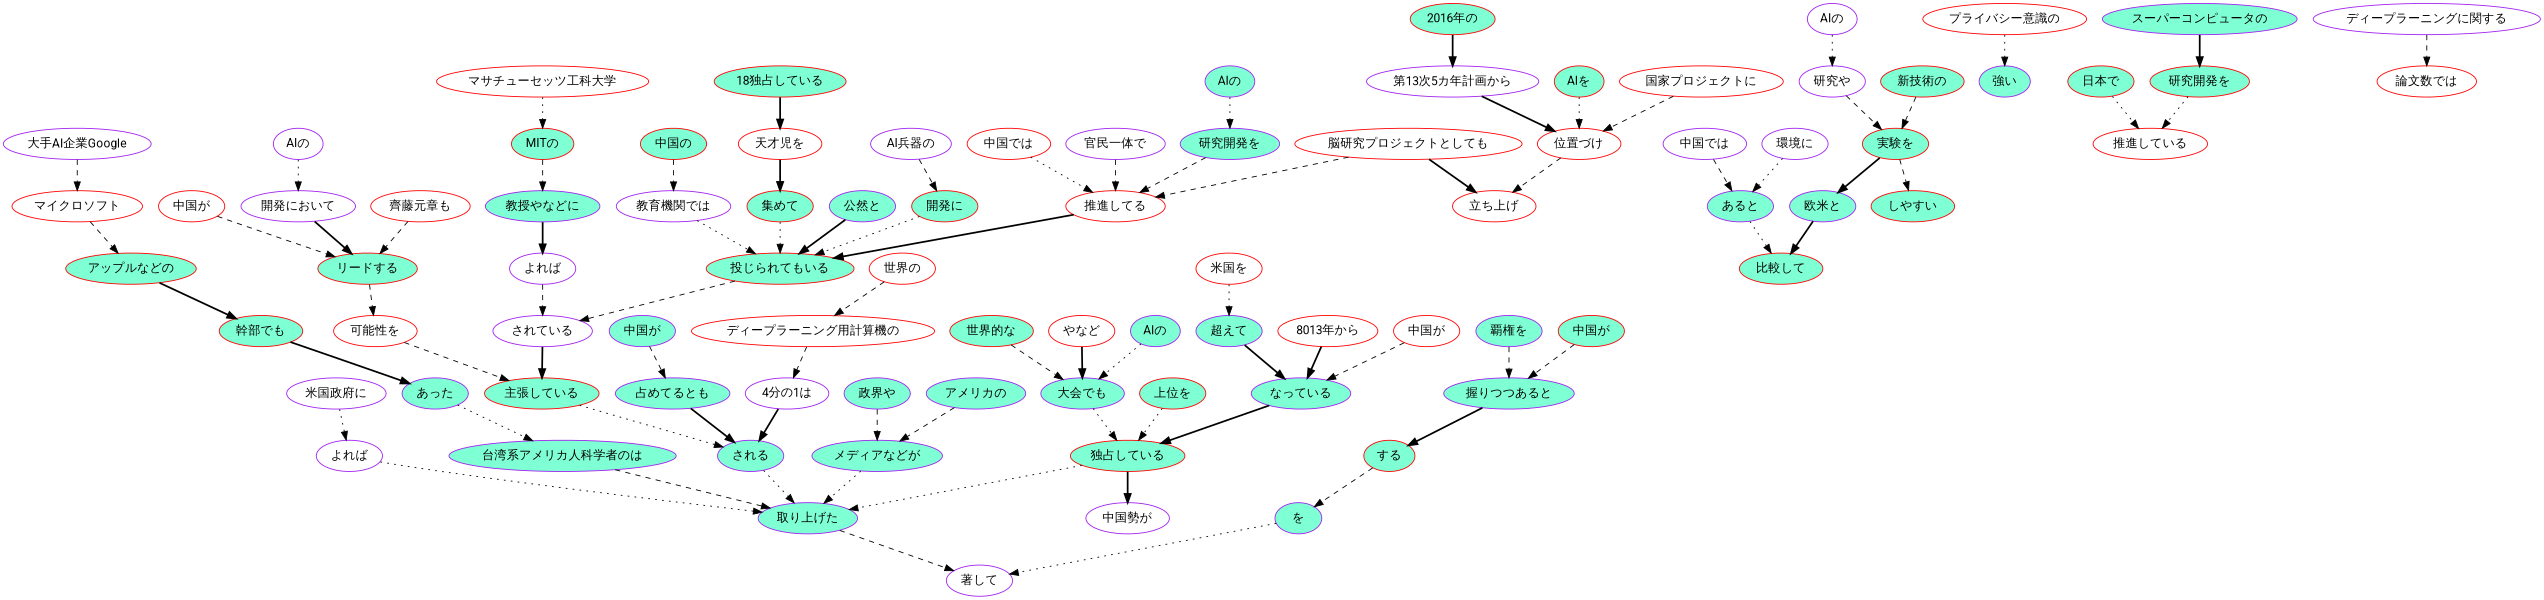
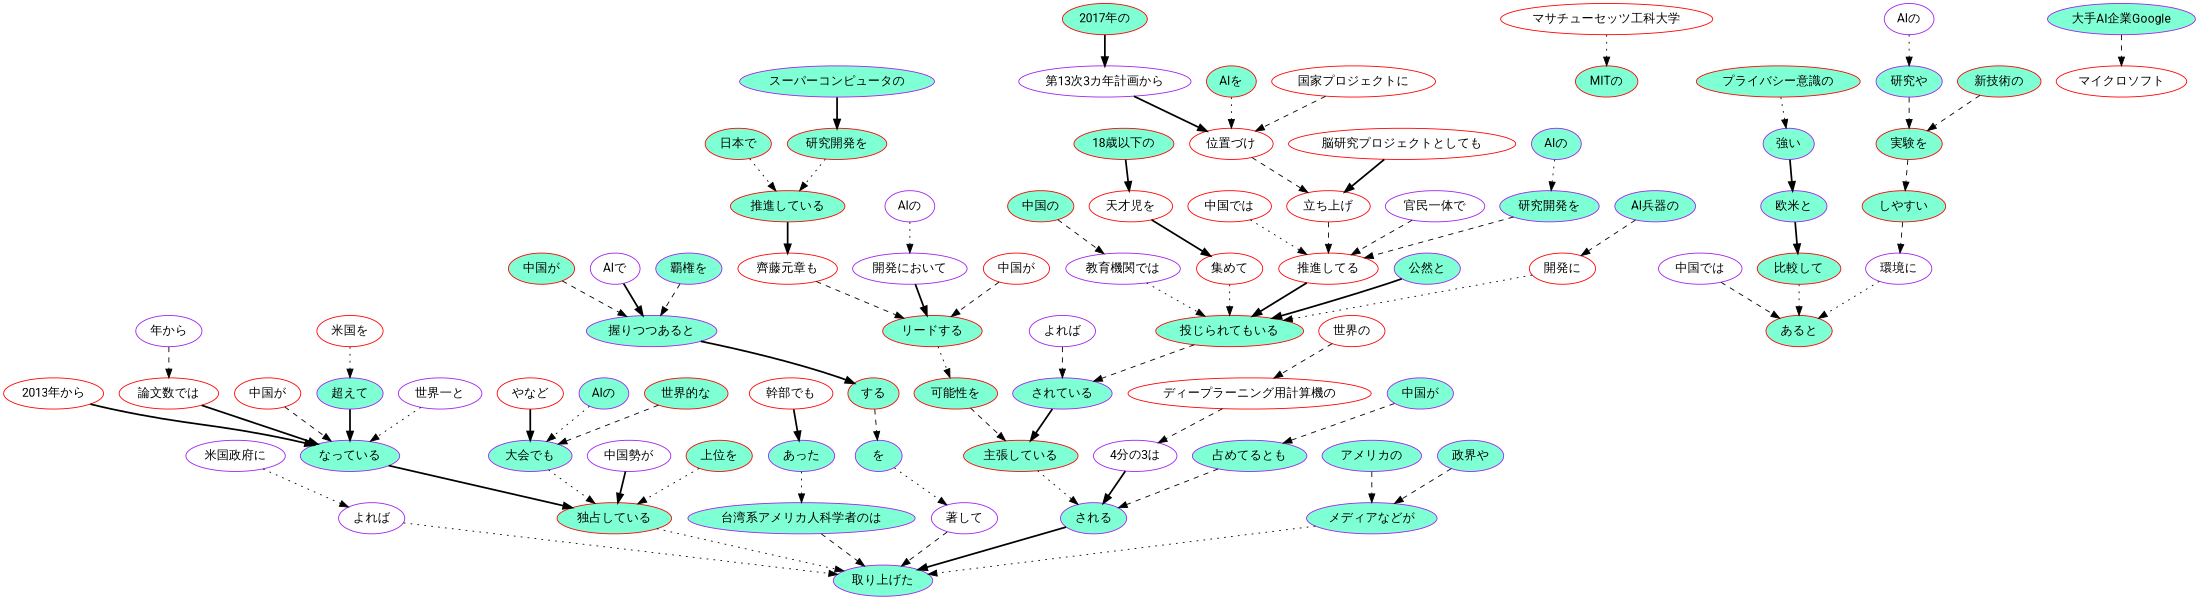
  digraph {
    fontname=Roboto
    node [color=purple fillcolor=aquamarine fontname=Roboto style=filled]
    edge [fontname=Roboto style=dashed]
    n1 [color=red fillcolor=white label="中国では"]
    n2 [color=red fillcolor=white label="推進してる"]
    n3 [color=red label="投じられてもいる"]
-   n4 [fillcolor=white label="されている"]
-   n5 [color=red label="2016年の"]
-   n6 [fillcolor=white label="第13次5カ年計画から"]
+   n4 [label="されている"]
+   n5 [color=red label="2017年の"]
+   n6 [fillcolor=white label="第13次3カ年計画から"]
    n7 [color=red fillcolor=white label="位置づけ"]
    n8 [color=red fillcolor=white label="立ち上げ"]
    n9 [color=red label="AIを"]
    n10 [color=red fillcolor=white label="国家プロジェクトに"]
    n11 [color=red fillcolor=white label="脳研究プロジェクトとしても"]
    n12 [fillcolor=white label="官民一体で"]
    n13 [label="AIの"]
    n14 [label="研究開発を"]
    n15 [color=red label="主張している"]
    n16 [color=red label="中国の"]
    n17 [fillcolor=white label="教育機関では"]
-   n18 [color=red label="18独占している"]
+   n18 [color=red label="18歳以下の"]
    n19 [color=red fillcolor=white label="天才児を"]
-   n20 [color=red label="集めて"]
+   n20 [color=red fillcolor=white label="集めて"]
    n21 [label="公然と"]
-   n22 [fillcolor=white label="AI兵器の"]
-   n23 [color=red label="開発に"]
+   n22 [label="AI兵器の"]
+   n23 [color=red fillcolor=white label="開発に"]
    n24 [label="される"]
    n25 [color=red fillcolor=white label="マサチューセッツ工科大学"]
    n26 [color=red label="MITの"]
-   n27 [label="教授やなどに"]
    n28 [fillcolor=white label="よれば"]
    n29 [fillcolor=white label="中国では"]
-   n30 [label="あると"]
-   n31 [color=red fillcolor=white label="プライバシー意識の"]
+   n30 [color=red label="あると"]
+   n31 [color=red label="プライバシー意識の"]
    n32 [label="強い"]
    n33 [label="欧米と"]
    n34 [color=red label="比較して"]
    n35 [fillcolor=white label="AIの"]
-   n36 [fillcolor=white label="研究や"]
+   n36 [label="研究や"]
    n37 [color=red label="実験を"]
    n38 [color=red label="しやすい"]
    n39 [fillcolor=white label="環境に"]
    n40 [color=red label="新技術の"]
    n41 [label="取り上げた"]
    n42 [color=red label="日本で"]
-   n43 [color=red fillcolor=white label="推進している"]
+   n43 [color=red label="推進している"]
    n44 [color=red fillcolor=white label="齊藤元章も"]
    n45 [color=red label="リードする"]
    n46 [label="スーパーコンピュータの"]
    n47 [color=red label="研究開発を"]
-   n48 [color=red fillcolor=white label="可能性を"]
+   n48 [color=red label="可能性を"]
    n49 [fillcolor=white label="AIの"]
    n50 [fillcolor=white label="開発において"]
    n51 [color=red fillcolor=white label="中国が"]
    n52 [color=red fillcolor=white label="世界の"]
    n53 [color=red fillcolor=white label="ディープラーニング用計算機の"]
-   n54 [fillcolor=white label="4分の1は"]
+   n54 [fillcolor=white label="4分の3は"]
    n55 [label="中国が"]
    n56 [label="占めてるとも"]
    n57 [fillcolor=white label="米国政府に"]
    n58 [fillcolor=white label="よれば"]
-   n59 [color=red fillcolor=white label="8013年から"]
+   n59 [color=red fillcolor=white label="2013年から"]
    n60 [label="なっている"]
    n61 [color=red label="独占している"]
-   n62 [fillcolor=white label="ディープラーニングに関する"]
+   n62 [fillcolor=white label="年から"]
    n63 [color=red fillcolor=white label="論文数では"]
    n64 [color=red fillcolor=white label="中国が"]
    n65 [color=red fillcolor=white label="米国を"]
    n66 [label="超えて"]
+   n67 [fillcolor=white label="世界一と"]
    n68 [color=red fillcolor=white label="やなど"]
    n69 [label="大会でも"]
    n70 [label="AIの"]
    n71 [color=red label="世界的な"]
    n72 [fillcolor=white label="中国勢が"]
    n73 [color=red label="上位を"]
-   n74 [fillcolor=white label="大手AI企業Google"]
+   n74 [label="大手AI企業Google"]
    n75 [color=red fillcolor=white label="マイクロソフト"]
-   n76 [color=red label="アップルなどの"]
-   n77 [color=red label="幹部でも"]
+   n77 [color=red fillcolor=white label="幹部でも"]
    n78 [label="あった"]
    n79 [label="台湾系アメリカ人科学者のは"]
    n80 [color=red label="中国が"]
    n81 [label="握りつつあると"]
    n82 [color=red label="する"]
    n83 [label="を"]
+   n84 [fillcolor=white label="AIで"]
    n85 [label="覇権を"]
    n86 [fillcolor=white label="著して"]
    n87 [label="アメリカの"]
    n88 [label="メディアなどが"]
    n89 [label="政界や"]
    n1 -> n2 [style=dotted]
    n2 -> n3 [style=bold]
    n3 -> n4
    n4 -> n15 [style=bold]
    n5 -> n6 [style=bold]
    n6 -> n7 [style=bold]
    n7 -> n8
-   n11 -> n2
+   n8 -> n2
    n9 -> n7 [style=dotted]
    n10 -> n7
    n11 -> n8 [style=bold]
    n12 -> n2
    n13 -> n14 [style=dotted]
    n14 -> n2
    n15 -> n24 [style=dotted]
    n16 -> n17
    n17 -> n3 [style=dotted]
    n18 -> n19 [style=bold]
    n19 -> n20 [style=bold]
    n20 -> n3 [style=dotted]
    n21 -> n3 [style=bold]
    n22 -> n23
    n23 -> n3 [style=dotted]
-   n24 -> n41 [style=dotted]
+   n24 -> n41 [style=bold]
    n25 -> n26 [style=dotted]
-   n26 -> n27
-   n27 -> n28 [style=bold]
    n28 -> n4
    n29 -> n30
    n31 -> n32 [style=dotted]
-   n37 -> n33 [style=bold]
+   n32 -> n33 [style=bold]
    n33 -> n34 [style=bold]
-   n30 -> n34 [style=dotted]
+   n34 -> n30 [style=dotted]
    n35 -> n36 [style=dotted]
    n36 -> n37
    n37 -> n38
+   n38 -> n39
    n39 -> n30 [style=dotted]
    n40 -> n37
    n42 -> n43 [style=dotted]
+   n43 -> n44 [style=bold]
    n44 -> n45
-   n45 -> n48
+   n45 -> n48 [style=dotted]
    n46 -> n47 [style=bold]
    n47 -> n43 [style=dotted]
    n48 -> n15
    n49 -> n50 [style=dotted]
    n50 -> n45 [style=bold]
    n51 -> n45
    n52 -> n53
    n53 -> n54
    n54 -> n24 [style=bold]
    n55 -> n56
-   n56 -> n24 [style=bold]
+   n56 -> n24
    n57 -> n58 [style=dotted]
    n58 -> n41 [style=dotted]
    n59 -> n60 [style=bold]
    n60 -> n61 [style=bold]
    n61 -> n41 [style=dotted]
    n62 -> n63
+   n63 -> n60 [style=bold]
    n64 -> n60
    n65 -> n66 [style=dotted]
    n66 -> n60 [style=bold]
+   n67 -> n60 [style=dotted]
    n68 -> n69 [style=bold]
    n69 -> n61 [style=dotted]
    n70 -> n69 [style=dotted]
    n71 -> n69
-   n61 -> n72 [style=bold]
+   n72 -> n61 [style=bold]
    n73 -> n61 [style=dotted]
    n74 -> n75
-   n75 -> n76
-   n76 -> n77 [style=bold]
    n77 -> n78 [style=bold]
    n78 -> n79 [style=dotted]
    n79 -> n41
    n80 -> n81
    n81 -> n82 [style=bold]
    n82 -> n83
    n83 -> n86 [style=dotted]
+   n84 -> n81 [style=bold]
    n85 -> n81
-   n41 -> n86
+   n86 -> n41
    n87 -> n88
    n88 -> n41 [style=dotted]
    n89 -> n88
  }
